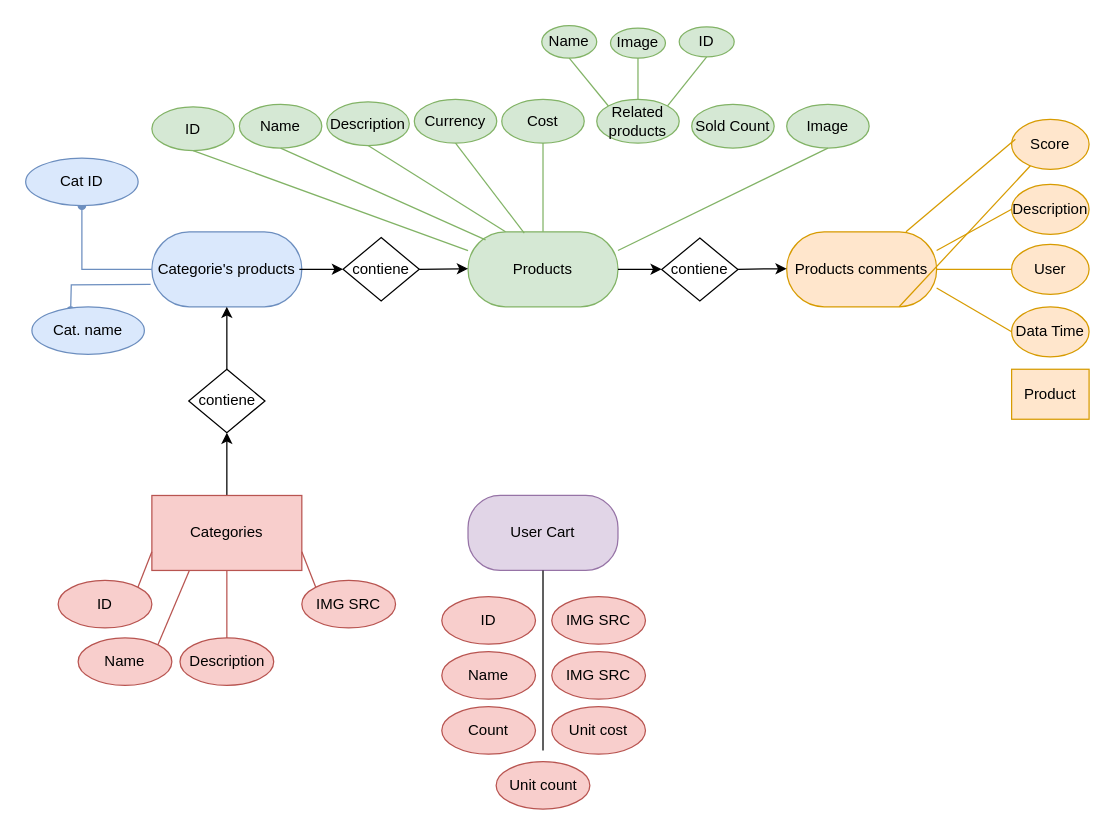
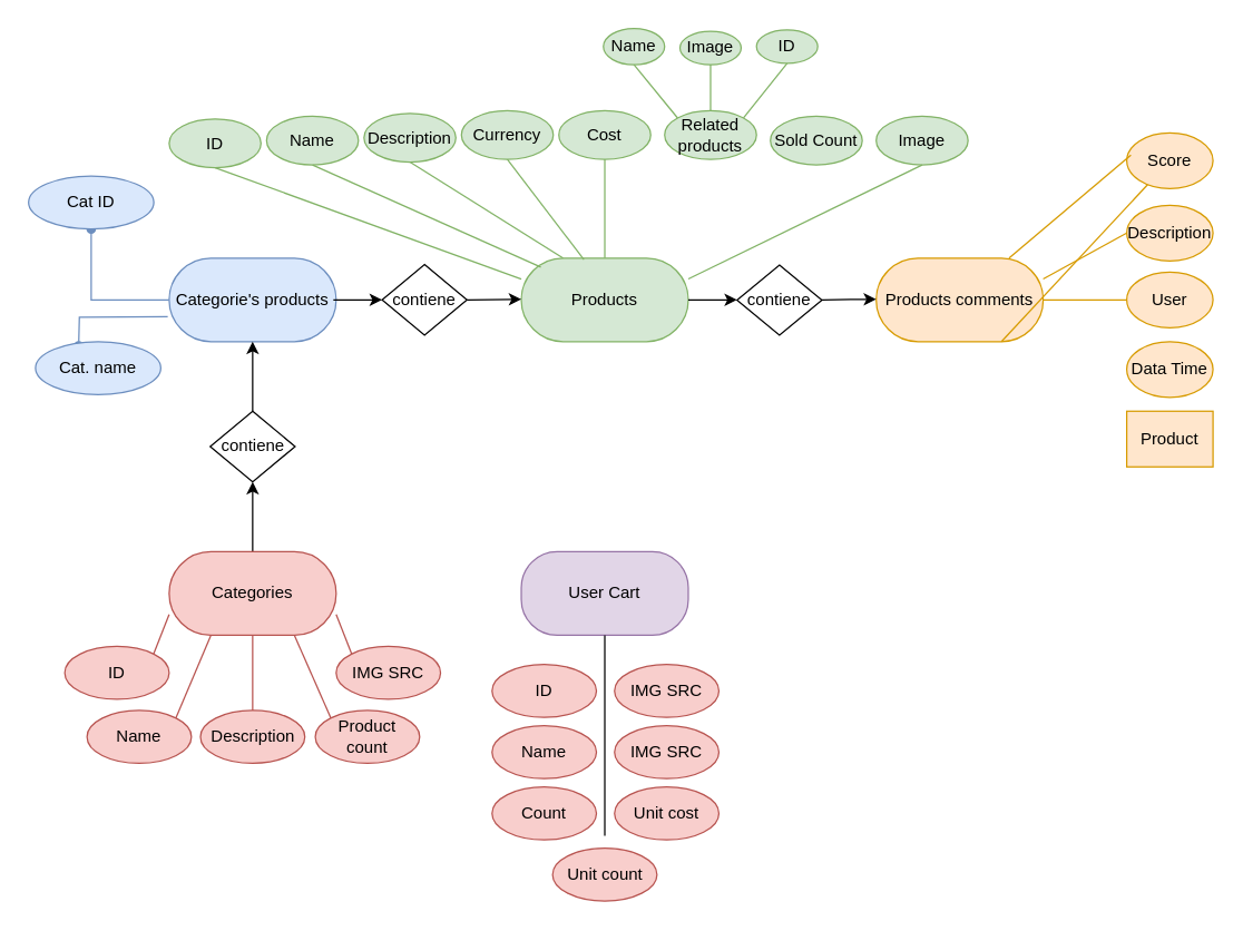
  <mxCell id="0" />
  <mxCell id="1" parent="0" />
  <mxCell id="2" value="Products" style="rounded=1;whiteSpace=wrap;html=1;fillColor=#d5e8d4;strokeColor=#82b366;arcSize=50;" vertex="1" parent="1"><mxGeometry x="374" y="185" width="120" height="60" as="geometry" /></mxCell>
  <mxCell id="3" value="Cost" style="ellipse;whiteSpace=wrap;html=1;fillColor=#d5e8d4;strokeColor=#82b366;" vertex="1" parent="1"><mxGeometry x="401" y="79" width="66" height="35" as="geometry" /></mxCell>
  <mxCell id="4" value="Sold Count" style="ellipse;whiteSpace=wrap;html=1;fillColor=#d5e8d4;strokeColor=#82b366;" vertex="1" parent="1"><mxGeometry x="553" y="83" width="66" height="35" as="geometry" /></mxCell>
  <mxCell id="5" value="Currency" style="ellipse;whiteSpace=wrap;html=1;fillColor=#d5e8d4;strokeColor=#82b366;" vertex="1" parent="1"><mxGeometry x="331" y="79" width="66" height="35" as="geometry" /></mxCell>
  <mxCell id="6" value="Description" style="ellipse;whiteSpace=wrap;html=1;fillColor=#d5e8d4;strokeColor=#82b366;" vertex="1" parent="1"><mxGeometry x="261" y="81" width="66" height="35" as="geometry" /></mxCell>
  <mxCell id="7" value="Name" style="ellipse;whiteSpace=wrap;html=1;fillColor=#d5e8d4;strokeColor=#82b366;" vertex="1" parent="1"><mxGeometry x="191" y="83" width="66" height="35" as="geometry" /></mxCell>
  <mxCell id="8" value="" style="endArrow=none;html=1;rounded=0;exitX=0.5;exitY=1;exitDx=0;exitDy=0;fillColor=#d5e8d4;strokeColor=#82b366;entryX=0.117;entryY=0.108;entryDx=0;entryDy=0;entryPerimeter=0;" edge="1" parent="1" source="7" target="2"><mxGeometry width="50" height="50" relative="1" as="geometry"><mxPoint x="269" y="230" as="sourcePoint" /><mxPoint x="379" y="188" as="targetPoint" /></mxGeometry></mxCell>
  <mxCell id="9" value="" style="endArrow=none;html=1;rounded=0;exitX=0.5;exitY=1;exitDx=0;exitDy=0;entryX=0.25;entryY=0;entryDx=0;entryDy=0;fillColor=#d5e8d4;strokeColor=#82b366;" edge="1" parent="1" source="6" target="2"><mxGeometry width="50" height="50" relative="1" as="geometry"><mxPoint x="292" y="128" as="sourcePoint" /><mxPoint x="384" y="195" as="targetPoint" /></mxGeometry></mxCell>
  <mxCell id="10" value="" style="endArrow=none;html=1;rounded=0;exitX=0.5;exitY=1;exitDx=0;exitDy=0;entryX=0.5;entryY=0;entryDx=0;entryDy=0;fillColor=#d5e8d4;strokeColor=#82b366;" edge="1" parent="1" source="3" target="2"><mxGeometry width="50" height="50" relative="1" as="geometry"><mxPoint x="367" y="128" as="sourcePoint" /><mxPoint x="414" y="195" as="targetPoint" /></mxGeometry></mxCell>
  <mxCell id="11" value="" style="endArrow=none;html=1;rounded=0;exitX=0.5;exitY=1;exitDx=0;exitDy=0;entryX=0.375;entryY=0.017;entryDx=0;entryDy=0;fillColor=#d5e8d4;strokeColor=#82b366;entryPerimeter=0;" edge="1" parent="1" source="5" target="2"><mxGeometry width="50" height="50" relative="1" as="geometry"><mxPoint x="444" y="128" as="sourcePoint" /><mxPoint x="444" y="195" as="targetPoint" /></mxGeometry></mxCell>
  <mxCell id="12" value="Image" style="ellipse;whiteSpace=wrap;html=1;fillColor=#d5e8d4;strokeColor=#82b366;" vertex="1" parent="1"><mxGeometry x="629" y="83" width="66" height="35" as="geometry" /></mxCell>
  <mxCell id="13" value="ID" style="ellipse;whiteSpace=wrap;html=1;fillColor=#d5e8d4;strokeColor=#82b366;" vertex="1" parent="1"><mxGeometry x="121" y="85" width="66" height="35" as="geometry" /></mxCell>
  <mxCell id="14" value="" style="endArrow=none;html=1;rounded=0;exitX=0.5;exitY=1;exitDx=0;exitDy=0;entryX=0;entryY=0.25;entryDx=0;entryDy=0;fillColor=#d5e8d4;strokeColor=#82b366;" edge="1" parent="1" source="13" target="2"><mxGeometry width="50" height="50" relative="1" as="geometry"><mxPoint x="217" y="129" as="sourcePoint" /><mxPoint x="370" y="197" as="targetPoint" /></mxGeometry></mxCell>
  <mxCell id="15" value="" style="endArrow=none;html=1;rounded=0;exitX=0.5;exitY=1;exitDx=0;exitDy=0;entryX=1;entryY=0.25;entryDx=0;entryDy=0;fillColor=#d5e8d4;strokeColor=#82b366;" edge="1" parent="1" source="12" target="2"><mxGeometry width="50" height="50" relative="1" as="geometry"><mxPoint x="484" y="211" as="sourcePoint" /><mxPoint x="650" y="293" as="targetPoint" /></mxGeometry></mxCell>
  <mxCell id="16" value="" style="edgeStyle=orthogonalEdgeStyle;rounded=0;orthogonalLoop=1;jettySize=auto;html=1;endArrow=oval;endFill=1;fillColor=#dae8fc;strokeColor=#6c8ebf;" edge="1" parent="1" source="18" target="17"><mxGeometry relative="1" as="geometry" /></mxCell>
  <mxCell id="17" value="Cat ID" style="ellipse;whiteSpace=wrap;html=1;rounded=1;fillColor=#dae8fc;strokeColor=#6c8ebf;" vertex="1" parent="1"><mxGeometry x="20" y="126" width="90" height="38" as="geometry" /></mxCell>
  <mxCell id="18" value="Categorie's products" style="rounded=1;whiteSpace=wrap;html=1;fillColor=#dae8fc;strokeColor=#6c8ebf;arcSize=50;" vertex="1" parent="1"><mxGeometry x="121" y="185" width="120" height="60" as="geometry" /></mxCell>
  <mxCell id="19" value="" style="edgeStyle=orthogonalEdgeStyle;rounded=0;orthogonalLoop=1;jettySize=auto;html=1;endArrow=oval;endFill=1;fillColor=#dae8fc;strokeColor=#6c8ebf;" edge="1" parent="1"><mxGeometry relative="1" as="geometry"><mxPoint x="120" y="227" as="sourcePoint" /><mxPoint x="56" y="248" as="targetPoint" /></mxGeometry></mxCell>
  <mxCell id="20" value="Cat. name" style="ellipse;whiteSpace=wrap;html=1;rounded=1;fillColor=#dae8fc;strokeColor=#6c8ebf;" vertex="1" parent="1"><mxGeometry y="245" width="90" height="38" as="geometry" x="25" /></mxCell>
  <mxCell id="21" value="contiene" style="rhombus;whiteSpace=wrap;html=1;" vertex="1" parent="1"><mxGeometry x="274" y="189.63" width="61" height="50.75" as="geometry" /></mxCell>
  <mxCell id="22" value="" style="endArrow=classic;html=1;rounded=0;" edge="1" parent="1"><mxGeometry width="50" height="50" relative="1" as="geometry"><mxPoint x="335" y="215" as="sourcePoint" /><mxPoint x="374" y="214.51" as="targetPoint" /></mxGeometry></mxCell>
  <mxCell id="23" value="" style="endArrow=classic;html=1;rounded=0;" edge="1" parent="1"><mxGeometry width="50" height="50" relative="1" as="geometry"><mxPoint x="239" y="215" as="sourcePoint" /><mxPoint x="274" y="215" as="targetPoint" /></mxGeometry></mxCell>
  <mxCell id="24" value="Related products" style="ellipse;whiteSpace=wrap;html=1;fillColor=#d5e8d4;strokeColor=#82b366;" vertex="1" parent="1"><mxGeometry x="477" y="79" width="66" height="35" as="geometry" /></mxCell>
  <mxCell id="25" value="" style="endArrow=none;html=1;rounded=0;fillColor=#d5e8d4;strokeColor=#82b366;exitX=0.5;exitY=0;exitDx=0;exitDy=0;startArrow=none;" edge="1" parent="1" source="26"><mxGeometry width="50" height="50" relative="1" as="geometry"><mxPoint x="527" y="62" as="sourcePoint" /><mxPoint x="508" y="37" as="targetPoint" /></mxGeometry></mxCell>
  <mxCell id="26" value="Image" style="ellipse;whiteSpace=wrap;html=1;fillColor=#d5e8d4;strokeColor=#82b366;" vertex="1" parent="1"><mxGeometry x="488" y="22" width="44" height="24" as="geometry" /></mxCell>
  <mxCell id="27" value="" style="endArrow=none;html=1;rounded=0;fillColor=#d5e8d4;strokeColor=#82b366;exitX=0.5;exitY=0;exitDx=0;exitDy=0;" edge="1" parent="1" source="24" target="26"><mxGeometry width="50" height="50" relative="1" as="geometry"><mxPoint x="510" y="79" as="sourcePoint" /><mxPoint x="508" y="37" as="targetPoint" /></mxGeometry></mxCell>
  <mxCell id="28" value="Name" style="ellipse;whiteSpace=wrap;html=1;fillColor=#d5e8d4;strokeColor=#82b366;" vertex="1" parent="1"><mxGeometry x="433" y="20" width="44" height="26" as="geometry" /></mxCell>
  <mxCell id="29" value="ID" style="ellipse;whiteSpace=wrap;html=1;fillColor=#d5e8d4;strokeColor=#82b366;" vertex="1" parent="1"><mxGeometry x="543" y="21" width="44" height="24" as="geometry" /></mxCell>
  <mxCell id="30" value="" style="endArrow=none;html=1;rounded=0;fillColor=#d5e8d4;strokeColor=#82b366;exitX=1;exitY=0;exitDx=0;exitDy=0;entryX=0.5;entryY=1;entryDx=0;entryDy=0;" edge="1" parent="1" source="24" target="29"><mxGeometry width="50" height="50" relative="1" as="geometry"><mxPoint x="520" y="89" as="sourcePoint" /><mxPoint x="520" y="56" as="targetPoint" /></mxGeometry></mxCell>
  <mxCell id="31" value="" style="endArrow=none;html=1;rounded=0;fillColor=#d5e8d4;strokeColor=#82b366;exitX=0;exitY=0;exitDx=0;exitDy=0;entryX=0.5;entryY=1;entryDx=0;entryDy=0;" edge="1" parent="1" source="24" target="28"><mxGeometry width="50" height="50" relative="1" as="geometry"><mxPoint x="456.67" y="92.306" as="sourcePoint" /><mxPoint x="488" y="53" as="targetPoint" /></mxGeometry></mxCell>
  <mxCell id="32" value="Products comments" style="rounded=1;whiteSpace=wrap;html=1;fillColor=#ffe6cc;strokeColor=#d79b00;arcSize=50;" vertex="1" parent="1"><mxGeometry x="629" y="185" width="120" height="60" as="geometry" /></mxCell>
  <mxCell id="33" value="contiene" style="rhombus;whiteSpace=wrap;html=1;" vertex="1" parent="1"><mxGeometry x="529" y="190" width="61" height="50.37" as="geometry" /></mxCell>
  <mxCell id="34" value="" style="endArrow=classic;html=1;rounded=0;" edge="1" parent="1"><mxGeometry width="50" height="50" relative="1" as="geometry"><mxPoint x="590" y="214.99" as="sourcePoint" /><mxPoint x="629" y="214.5" as="targetPoint" /></mxGeometry></mxCell>
  <mxCell id="35" value="" style="endArrow=classic;html=1;rounded=0;" edge="1" parent="1"><mxGeometry width="50" height="50" relative="1" as="geometry"><mxPoint x="494" y="214.99" as="sourcePoint" /><mxPoint x="529" y="214.99" as="targetPoint" /></mxGeometry></mxCell>
  <mxCell id="36" value="Score" style="ellipse;whiteSpace=wrap;html=1;fillColor=#ffe6cc;strokeColor=#d79b00;" vertex="1" parent="1"><mxGeometry x="809" y="95" width="62" height="40" as="geometry" /></mxCell>
  <mxCell id="37" value="User" style="ellipse;whiteSpace=wrap;html=1;fillColor=#ffe6cc;strokeColor=#d79b00;" vertex="1" parent="1"><mxGeometry x="809" y="194.99" width="62" height="40" as="geometry" /></mxCell>
  <mxCell id="38" value="Data Time" style="ellipse;whiteSpace=wrap;html=1;fillColor=#ffe6cc;strokeColor=#d79b00;" vertex="1" parent="1"><mxGeometry x="809" y="245" width="62" height="40" as="geometry" /></mxCell>
  <mxCell id="39" value="Product" style="whiteSpace=wrap;html=1;fillColor=#ffe6cc;strokeColor=#d79b00;rounded=0;" vertex="1" parent="1"><mxGeometry x="809" y="295" width="62" height="40" as="geometry" /></mxCell>
  <mxCell id="40" value="Description" style="ellipse;whiteSpace=wrap;html=1;fillColor=#ffe6cc;strokeColor=#d79b00;" vertex="1" parent="1"><mxGeometry x="809" y="147" width="62" height="40" as="geometry" /></mxCell>
  <mxCell id="41" value="" style="endArrow=none;html=1;rounded=0;fillColor=#ffe6cc;strokeColor=#d79b00;" edge="1" parent="1" source="32"><mxGeometry width="50" height="50" relative="1" as="geometry"><mxPoint x="762" y="161" as="sourcePoint" /><mxPoint x="812" y="111" as="targetPoint" /></mxGeometry></mxCell>
  <mxCell id="42" value="" style="endArrow=none;html=1;rounded=0;entryX=0;entryY=0.5;entryDx=0;entryDy=0;fillColor=#ffe6cc;strokeColor=#d79b00;exitX=1;exitY=0.25;exitDx=0;exitDy=0;" edge="1" parent="1" source="32" target="40"><mxGeometry width="50" height="50" relative="1" as="geometry"><mxPoint x="749" y="186" as="sourcePoint" /><mxPoint x="822" y="121" as="targetPoint" /></mxGeometry></mxCell>
  <mxCell id="43" value="" style="endArrow=none;html=1;rounded=0;entryX=0;entryY=0.5;entryDx=0;entryDy=0;exitX=1;exitY=0.5;exitDx=0;exitDy=0;fillColor=#ffe6cc;strokeColor=#d79b00;" edge="1" parent="1" source="32" target="37"><mxGeometry width="50" height="50" relative="1" as="geometry"><mxPoint x="749" y="212" as="sourcePoint" /><mxPoint x="809" y="176" as="targetPoint" /></mxGeometry></mxCell>
- <mxCell id="44" value="" style="endArrow=none;html=1;rounded=0;entryX=0;entryY=0.5;entryDx=0;entryDy=0;exitX=1;exitY=0.75;exitDx=0;exitDy=0;fillColor=#ffe6cc;strokeColor=#d79b00;" edge="1" parent="1" source="32" target="38"><mxGeometry width="50" height="50" relative="1" as="geometry"><mxPoint x="759" y="210" as="sourcePoint" /><mxPoint x="819" y="211" as="targetPoint" /></mxGeometry></mxCell>
  <mxCell id="45" value="" style="endArrow=none;html=1;rounded=0;exitX=0.75;exitY=1;exitDx=0;exitDy=0;fillColor=#ffe6cc;strokeColor=#d79b00;" edge="1" parent="1" source="32" target="36"><mxGeometry width="50" height="50" relative="1" as="geometry"><mxPoint x="745" y="245" as="sourcePoint" /><mxPoint x="805" y="278" as="targetPoint" /></mxGeometry></mxCell>
  <mxCell id="46" value="contiene" style="rhombus;whiteSpace=wrap;html=1;" vertex="1" parent="1"><mxGeometry x="150.5" y="295" width="61" height="50.75" as="geometry" /></mxCell>
  <mxCell id="47" value="" style="endArrow=classic;html=1;rounded=0;entryX=0.5;entryY=1;entryDx=0;entryDy=0;exitX=0.5;exitY=0;exitDx=0;exitDy=0;" edge="1" parent="1" source="46" target="18"><mxGeometry width="50" height="50" relative="1" as="geometry"><mxPoint x="165" y="291.49" as="sourcePoint" /><mxPoint x="204" y="291" as="targetPoint" /></mxGeometry></mxCell>
  <mxCell id="48" value="" style="endArrow=classic;html=1;rounded=0;exitX=0.5;exitY=0;exitDx=0;exitDy=0;" edge="1" parent="1" source="49" target="46"><mxGeometry width="50" height="50" relative="1" as="geometry"><mxPoint x="180.5" y="395.75" as="sourcePoint" /><mxPoint x="181" y="346" as="targetPoint" /></mxGeometry></mxCell>
- <mxCell id="49" value="Categories" style="whiteSpace=wrap;html=1;fillColor=#f8cecc;strokeColor=#b85450;arcSize=50;rounded=0;" vertex="1" parent="1"><mxGeometry x="121" y="396" width="120" height="60" as="geometry" /></mxCell>
+ <mxCell id="49" value="Categories" style="rounded=1;whiteSpace=wrap;html=1;fillColor=#f8cecc;strokeColor=#b85450;arcSize=50;" vertex="1" parent="1"><mxGeometry x="121" y="396" width="120" height="60" as="geometry" /></mxCell>
  <mxCell id="50" value="Description" style="ellipse;whiteSpace=wrap;html=1;rounded=1;fillColor=#f8cecc;strokeColor=#b85450;" vertex="1" parent="1"><mxGeometry x="143.5" y="510" width="75" height="38" as="geometry" /></mxCell>
  <mxCell id="51" value="Name" style="ellipse;whiteSpace=wrap;html=1;rounded=1;fillColor=#f8cecc;strokeColor=#b85450;" vertex="1" parent="1"><mxGeometry x="62" y="510" width="75" height="38" as="geometry" /></mxCell>
  <mxCell id="52" value="ID" style="ellipse;whiteSpace=wrap;html=1;rounded=1;fillColor=#f8cecc;strokeColor=#b85450;" vertex="1" parent="1"><mxGeometry x="46" y="464" width="75" height="38" as="geometry" /></mxCell>
+ <mxCell id="53" value="Product count" style="ellipse;whiteSpace=wrap;html=1;rounded=1;fillColor=#f8cecc;strokeColor=#b85450;" vertex="1" parent="1"><mxGeometry x="226" y="510" width="75" height="38" as="geometry" /></mxCell>
  <mxCell id="54" value="IMG SRC" style="ellipse;whiteSpace=wrap;html=1;rounded=1;fillColor=#f8cecc;strokeColor=#b85450;" vertex="1" parent="1"><mxGeometry x="241" y="464" width="75" height="38" as="geometry" /></mxCell>
  <mxCell id="55" value="" style="endArrow=none;html=1;rounded=0;entryX=0;entryY=0.75;entryDx=0;entryDy=0;exitX=1;exitY=0;exitDx=0;exitDy=0;fillColor=#f8cecc;strokeColor=#b85450;" edge="1" parent="1" source="52" target="49"><mxGeometry width="50" height="50" relative="1" as="geometry"><mxPoint x="74.5" y="502" as="sourcePoint" /><mxPoint x="100" y="422" as="targetPoint" /></mxGeometry></mxCell>
  <mxCell id="56" value="" style="endArrow=none;html=1;rounded=0;entryX=0.25;entryY=1;entryDx=0;entryDy=0;exitX=1;exitY=0;exitDx=0;exitDy=0;fillColor=#f8cecc;strokeColor=#b85450;" edge="1" parent="1" source="51" target="49"><mxGeometry width="50" height="50" relative="1" as="geometry"><mxPoint x="119.838" y="479.475" as="sourcePoint" /><mxPoint x="131" y="466" as="targetPoint" /></mxGeometry></mxCell>
  <mxCell id="57" value="" style="endArrow=none;html=1;rounded=0;entryX=0.5;entryY=1;entryDx=0;entryDy=0;exitX=0.5;exitY=0;exitDx=0;exitDy=0;fillColor=#f8cecc;strokeColor=#b85450;" edge="1" parent="1" source="50" target="49"><mxGeometry width="50" height="50" relative="1" as="geometry"><mxPoint x="135.838" y="525.475" as="sourcePoint" /><mxPoint x="161" y="466" as="targetPoint" /></mxGeometry></mxCell>
+ <mxCell id="58" value="" style="endArrow=none;html=1;rounded=0;entryX=0.75;entryY=1;entryDx=0;entryDy=0;exitX=0;exitY=0;exitDx=0;exitDy=0;fillColor=#f8cecc;strokeColor=#b85450;" edge="1" parent="1" source="53" target="49"><mxGeometry width="50" height="50" relative="1" as="geometry"><mxPoint x="191" y="520" as="sourcePoint" /><mxPoint x="191" y="466" as="targetPoint" /></mxGeometry></mxCell>
  <mxCell id="59" value="" style="endArrow=none;html=1;rounded=0;entryX=1;entryY=0.75;entryDx=0;entryDy=0;exitX=0;exitY=0;exitDx=0;exitDy=0;fillColor=#f8cecc;strokeColor=#b85450;" edge="1" parent="1" source="54" target="49"><mxGeometry width="50" height="50" relative="1" as="geometry"><mxPoint x="247.162" y="525.475" as="sourcePoint" /><mxPoint x="221" y="466" as="targetPoint" /></mxGeometry></mxCell>
  <mxCell id="60" value="User Cart" style="rounded=1;whiteSpace=wrap;html=1;fillColor=#e1d5e7;strokeColor=#9673a6;arcSize=43;" vertex="1" parent="1"><mxGeometry x="374" y="396" width="120" height="60" as="geometry" /></mxCell>
  <mxCell id="61" value="" style="endArrow=none;html=1;rounded=0;entryX=0.5;entryY=1;entryDx=0;entryDy=0;" edge="1" parent="1" target="60"><mxGeometry width="50" height="50" relative="1" as="geometry"><mxPoint x="434" y="600" as="sourcePoint" /><mxPoint x="459" y="504" as="targetPoint" /></mxGeometry></mxCell>
  <mxCell id="62" value="IMG SRC" style="ellipse;whiteSpace=wrap;html=1;rounded=1;fillColor=#f8cecc;strokeColor=#b85450;" vertex="1" parent="1"><mxGeometry x="441" y="477" width="75" height="38" as="geometry" /></mxCell>
  <mxCell id="63" value="IMG SRC" style="ellipse;whiteSpace=wrap;html=1;rounded=1;fillColor=#f8cecc;strokeColor=#b85450;" vertex="1" parent="1"><mxGeometry x="441" y="521" width="75" height="38" as="geometry" /></mxCell>
  <mxCell id="64" value="Unit cost" style="ellipse;whiteSpace=wrap;html=1;rounded=1;fillColor=#f8cecc;strokeColor=#b85450;" vertex="1" parent="1"><mxGeometry x="441" y="565" width="75" height="38" as="geometry" /></mxCell>
  <mxCell id="65" value="ID" style="ellipse;whiteSpace=wrap;html=1;rounded=1;fillColor=#f8cecc;strokeColor=#b85450;" vertex="1" parent="1"><mxGeometry x="353" y="477" width="75" height="38" as="geometry" /></mxCell>
  <mxCell id="66" value="Name" style="ellipse;whiteSpace=wrap;html=1;rounded=1;fillColor=#f8cecc;strokeColor=#b85450;" vertex="1" parent="1"><mxGeometry x="353" y="521" width="75" height="38" as="geometry" /></mxCell>
  <mxCell id="67" value="Count" style="ellipse;whiteSpace=wrap;html=1;rounded=1;fillColor=#f8cecc;strokeColor=#b85450;" vertex="1" parent="1"><mxGeometry x="353" y="565" width="75" height="38" as="geometry" /></mxCell>
  <mxCell id="68" value="Unit count" style="ellipse;whiteSpace=wrap;html=1;rounded=1;fillColor=#f8cecc;strokeColor=#b85450;" vertex="1" parent="1"><mxGeometry x="396.5" y="609" width="75" height="38" as="geometry" /></mxCell>
